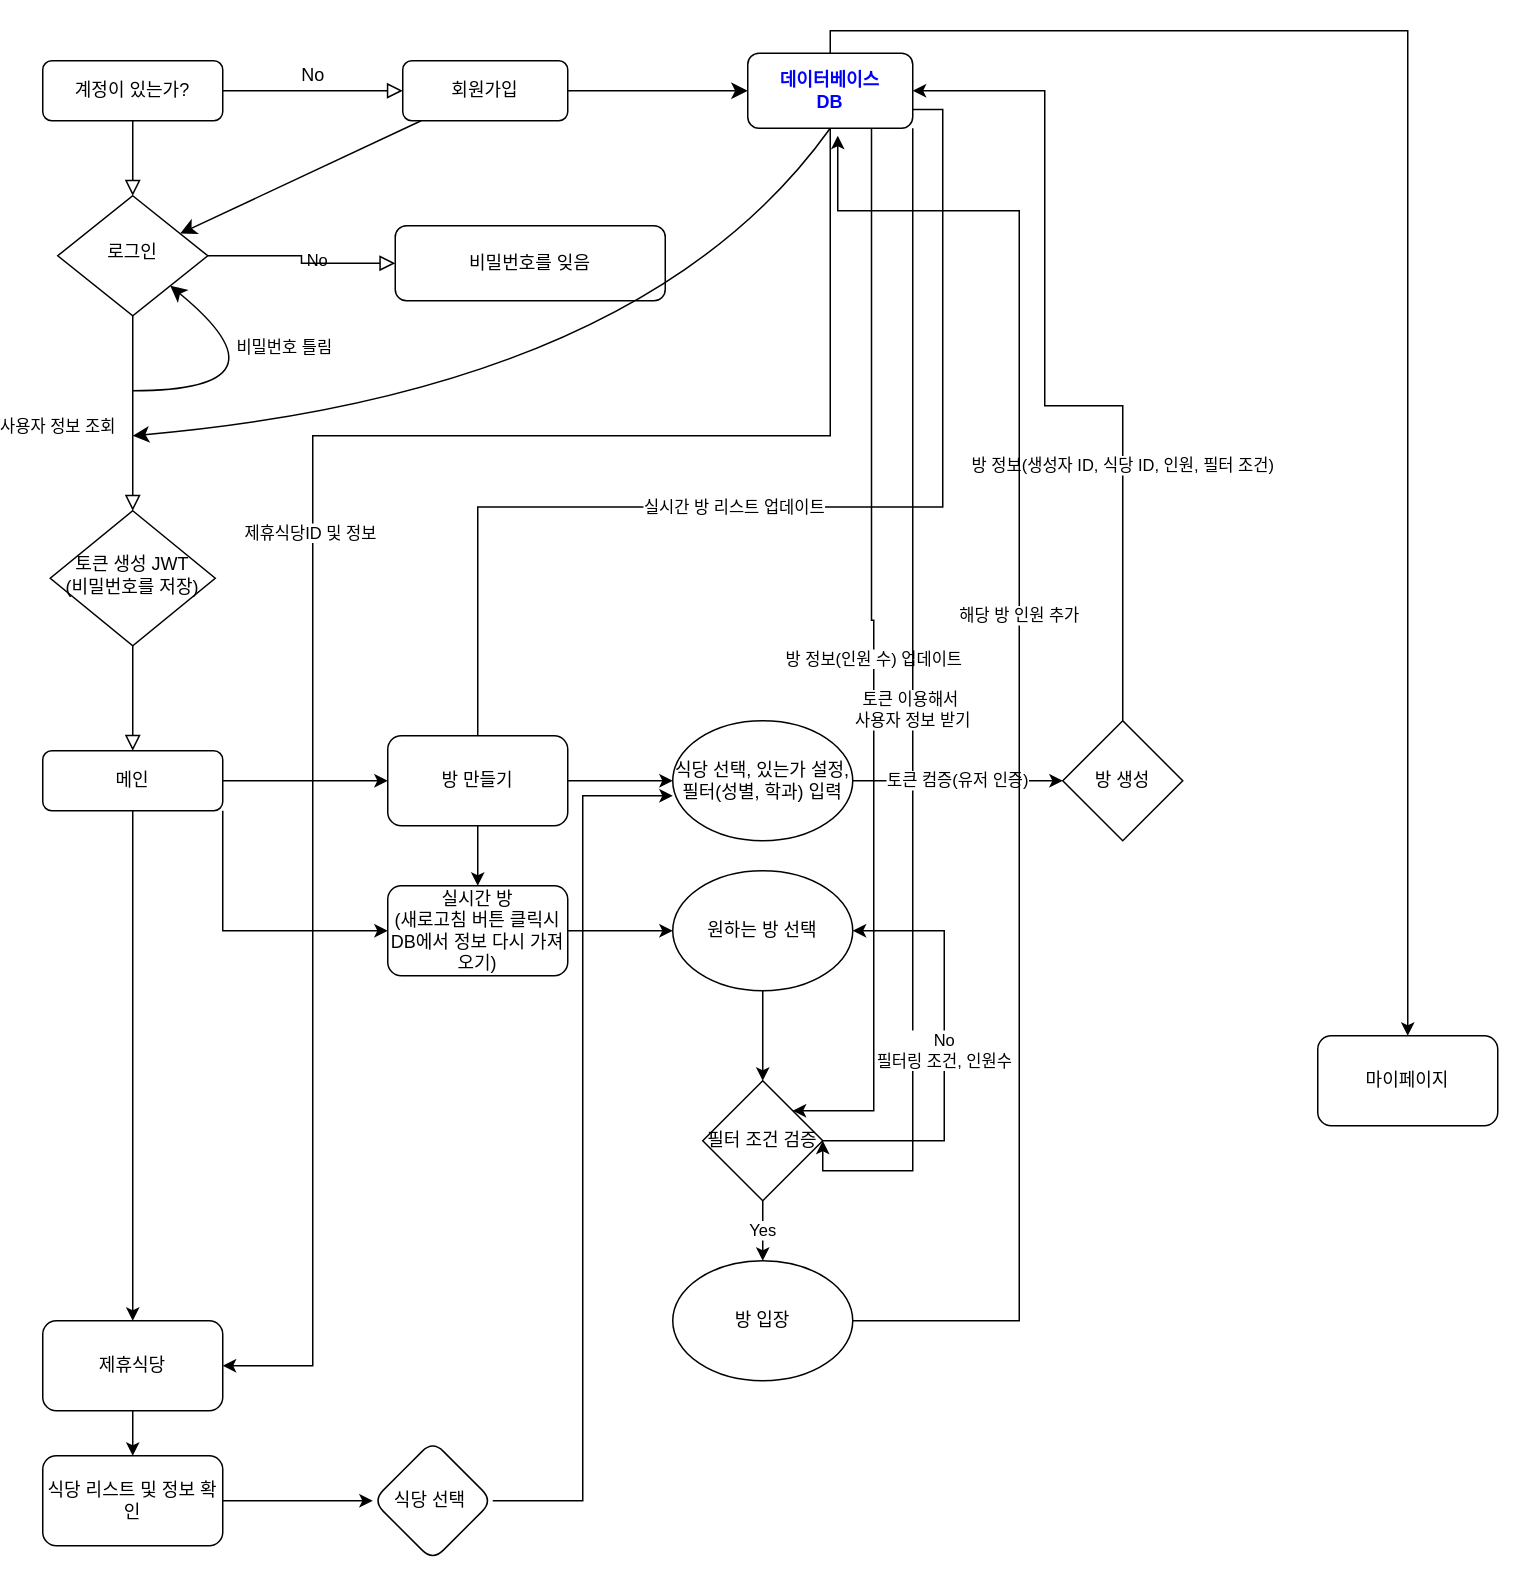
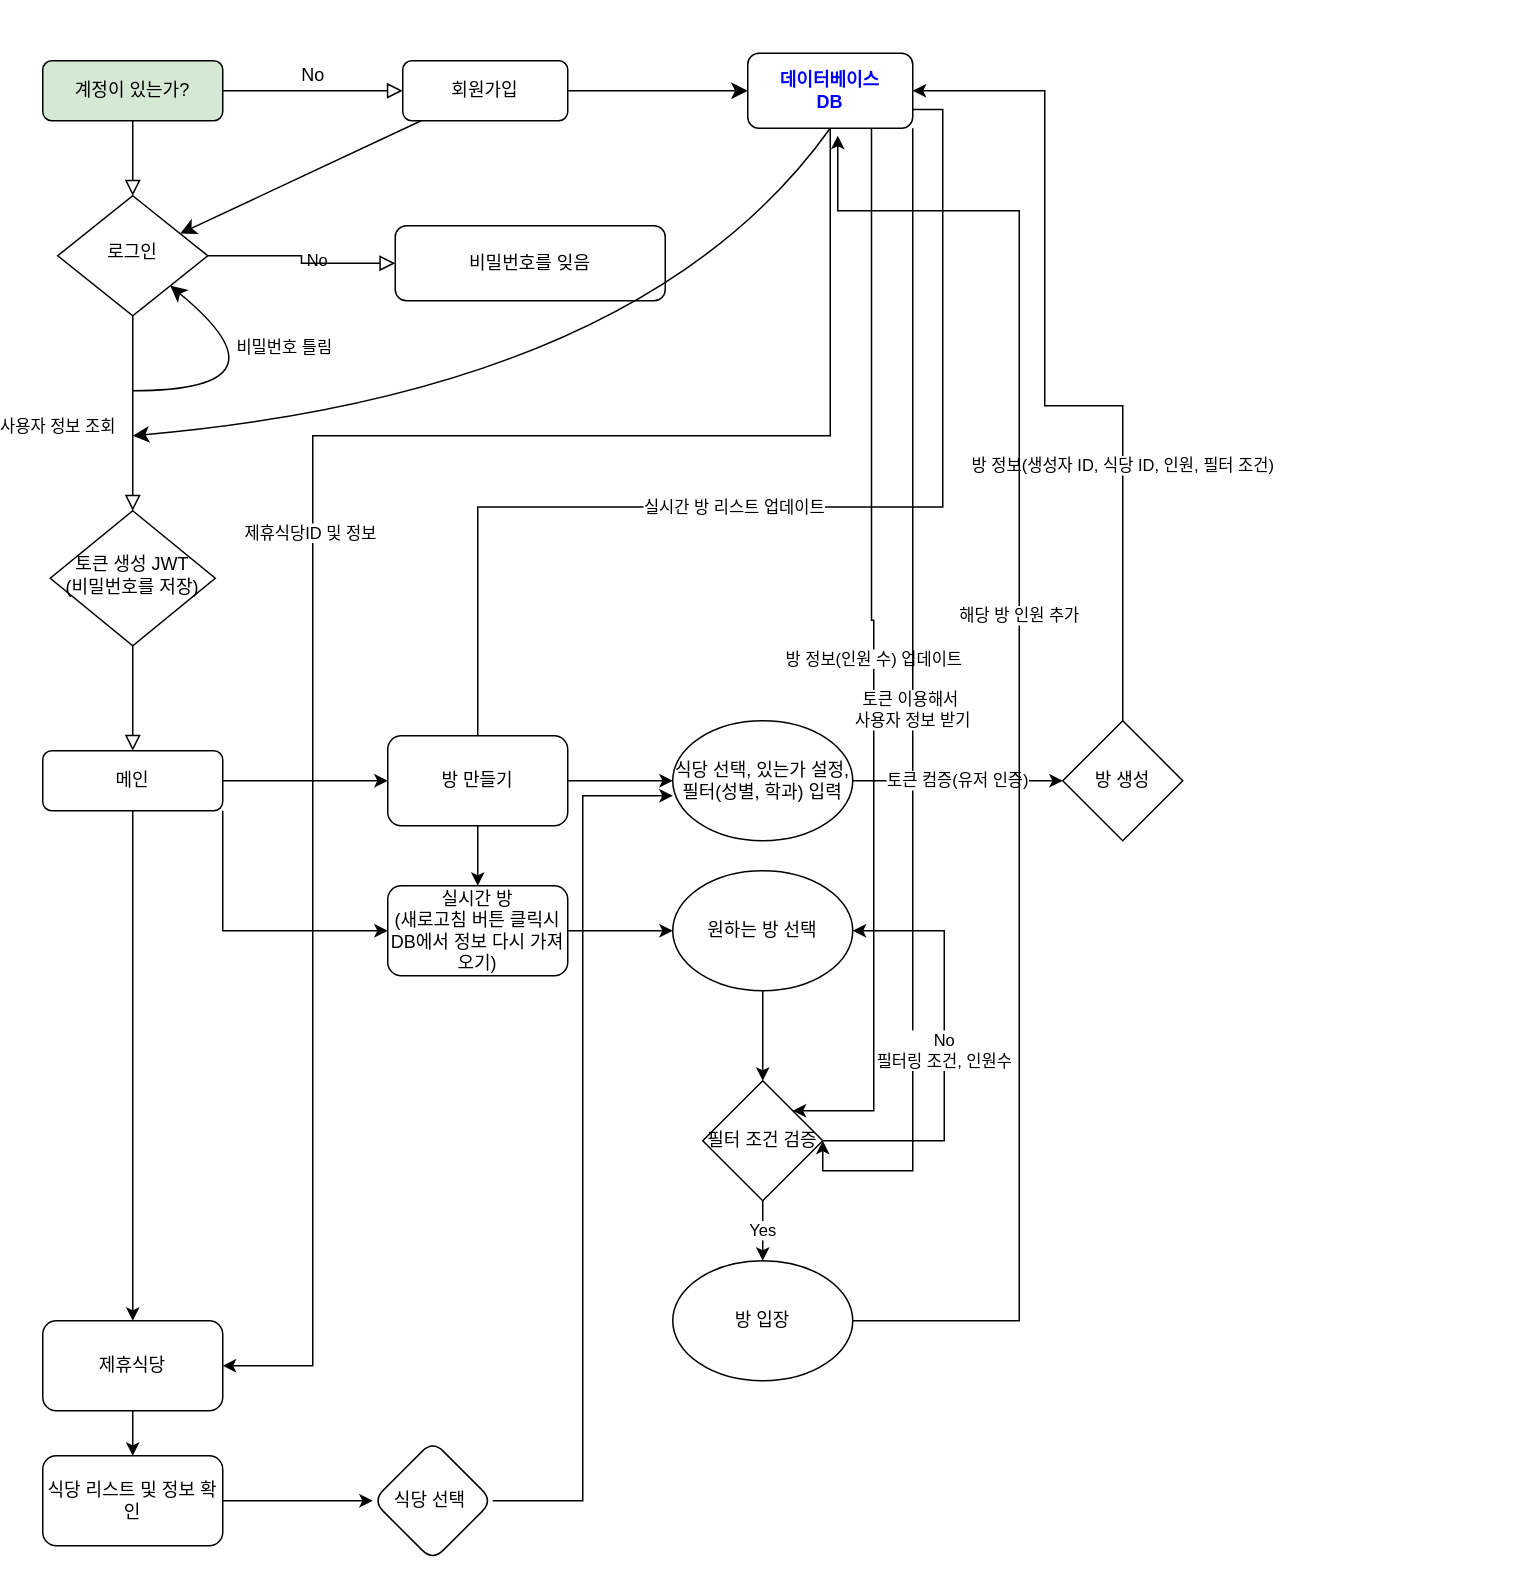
  <mxCell id="0" />
  <mxCell id="1" parent="0" />
  <mxCell id="2" value="" style="rounded=0;html=1;jettySize=auto;orthogonalLoop=1;fontSize=11;endArrow=block;endFill=0;endSize=8;strokeWidth=1;shadow=0;labelBackgroundColor=none;edgeStyle=orthogonalEdgeStyle;" parent="1" source="4" target="7" edge="1"><mxGeometry relative="1" as="geometry" /></mxCell>
  <mxCell id="3" value="No" style="edgeStyle=none;curved=1;rounded=0;orthogonalLoop=1;jettySize=auto;html=1;fontSize=12;startSize=8;endSize=8;entryX=0;entryY=0.5;entryDx=0;entryDy=0;endArrow=block;endFill=0;" parent="1" source="4" target="17" edge="1"><mxGeometry y="10" relative="1" as="geometry"><mxPoint x="190" y="60" as="targetPoint" /><mxPoint as="offset" /></mxGeometry></mxCell>
- <mxCell id="4" value="계정이 있는가?" style="rounded=1;whiteSpace=wrap;html=1;fontSize=12;glass=0;strokeWidth=1;shadow=0;" parent="1" vertex="1"><mxGeometry x="20" y="40" width="120" height="40" as="geometry" /></mxCell>
+ <mxCell id="4" value="계정이 있는가?" style="rounded=1;whiteSpace=wrap;html=1;fontSize=12;glass=0;strokeWidth=1;shadow=0;fillColor=#d5e8d4;" parent="1" vertex="1"><mxGeometry x="20" y="40" width="120" height="40" as="geometry" /></mxCell>
  <mxCell id="5" value="사용자 정보 조회" style="rounded=0;html=1;jettySize=auto;orthogonalLoop=1;fontSize=11;endArrow=block;endFill=0;endSize=8;strokeWidth=1;shadow=0;labelBackgroundColor=none;edgeStyle=orthogonalEdgeStyle;" parent="1" source="7" target="10" edge="1"><mxGeometry x="0.143" y="-50" relative="1" as="geometry"><mxPoint as="offset" /></mxGeometry></mxCell>
  <mxCell id="6" value="No" style="edgeStyle=orthogonalEdgeStyle;rounded=0;html=1;jettySize=auto;orthogonalLoop=1;fontSize=11;endArrow=block;endFill=0;endSize=8;strokeWidth=1;shadow=0;labelBackgroundColor=none;" parent="1" source="7" target="8" edge="1"><mxGeometry y="10" relative="1" as="geometry"><mxPoint as="offset" /></mxGeometry></mxCell>
  <mxCell id="7" value="로그인" style="rhombus;whiteSpace=wrap;html=1;shadow=0;fontFamily=Helvetica;fontSize=12;align=center;strokeWidth=1;spacing=6;spacingTop=-4;" parent="1" vertex="1"><mxGeometry x="30" y="130" width="100" height="80" as="geometry" /></mxCell>
  <mxCell id="8" value="비밀번호를 잊음" style="rounded=1;whiteSpace=wrap;html=1;fontSize=12;glass=0;strokeWidth=1;shadow=0;" parent="1" vertex="1"><mxGeometry x="255" y="150" width="180" height="50" as="geometry" /></mxCell>
  <mxCell id="9" value="" style="rounded=0;html=1;jettySize=auto;orthogonalLoop=1;fontSize=11;endArrow=block;endFill=0;endSize=8;strokeWidth=1;shadow=0;labelBackgroundColor=none;edgeStyle=orthogonalEdgeStyle;" parent="1" source="10" target="14" edge="1"><mxGeometry x="0.333" y="20" relative="1" as="geometry"><mxPoint as="offset" /></mxGeometry></mxCell>
  <mxCell id="10" value="토큰 생성 JWT&lt;div&gt;(비밀번호를 저장)&lt;/div&gt;" style="rhombus;whiteSpace=wrap;html=1;shadow=0;fontFamily=Helvetica;fontSize=12;align=center;strokeWidth=1;spacing=6;spacingTop=-4;" parent="1" vertex="1"><mxGeometry x="25" y="340" width="110" height="90" as="geometry" /></mxCell>
  <mxCell id="11" style="edgeStyle=orthogonalEdgeStyle;rounded=0;orthogonalLoop=1;jettySize=auto;html=1;" edge="1" parent="1" source="14" target="30"><mxGeometry relative="1" as="geometry" /></mxCell>
  <mxCell id="12" style="edgeStyle=orthogonalEdgeStyle;rounded=0;orthogonalLoop=1;jettySize=auto;html=1;exitX=1;exitY=1;exitDx=0;exitDy=0;entryX=0;entryY=0.5;entryDx=0;entryDy=0;" edge="1" parent="1" source="14" target="37"><mxGeometry relative="1" as="geometry" /></mxCell>
  <mxCell id="13" style="edgeStyle=orthogonalEdgeStyle;rounded=0;orthogonalLoop=1;jettySize=auto;html=1;" edge="1" parent="1" source="14" target="28"><mxGeometry relative="1" as="geometry" /></mxCell>
  <mxCell id="14" value="메인" style="rounded=1;whiteSpace=wrap;html=1;fontSize=12;glass=0;strokeWidth=1;shadow=0;" parent="1" vertex="1"><mxGeometry x="20" y="500" width="120" height="40" as="geometry" /></mxCell>
  <mxCell id="15" value="" style="edgeStyle=none;curved=1;rounded=0;orthogonalLoop=1;jettySize=auto;html=1;fontSize=12;startSize=8;endSize=8;" parent="1" source="17" target="7" edge="1"><mxGeometry relative="1" as="geometry" /></mxCell>
  <mxCell id="16" style="edgeStyle=none;curved=1;rounded=0;orthogonalLoop=1;jettySize=auto;html=1;fontSize=12;startSize=8;endSize=8;" parent="1" source="17" target="24" edge="1"><mxGeometry relative="1" as="geometry" /></mxCell>
  <mxCell id="17" value="회원가입" style="rounded=1;whiteSpace=wrap;html=1;" parent="1" vertex="1"><mxGeometry x="260" y="40" width="110" height="40" as="geometry" /></mxCell>
  <mxCell id="18" style="edgeStyle=none;curved=1;rounded=0;orthogonalLoop=1;jettySize=auto;html=1;exitX=0.5;exitY=1;exitDx=0;exitDy=0;fontSize=12;startSize=8;endSize=8;" parent="1" source="24" edge="1"><mxGeometry relative="1" as="geometry"><mxPoint x="80" y="290" as="targetPoint" /><Array as="points"><mxPoint x="420" y="260" /></Array></mxGeometry></mxCell>
  <mxCell id="19" value="실시간 방 리스트 업데이트" style="edgeStyle=orthogonalEdgeStyle;rounded=0;orthogonalLoop=1;jettySize=auto;html=1;exitX=1;exitY=0.75;exitDx=0;exitDy=0;" edge="1" parent="1" source="24" target="37"><mxGeometry relative="1" as="geometry" /></mxCell>
  <mxCell id="20" value="방 정보(인원 수) 업데이트" style="edgeStyle=orthogonalEdgeStyle;rounded=0;orthogonalLoop=1;jettySize=auto;html=1;exitX=0.75;exitY=1;exitDx=0;exitDy=0;entryX=1;entryY=0;entryDx=0;entryDy=0;" edge="1" parent="1" source="24" target="42"><mxGeometry relative="1" as="geometry"><mxPoint x="573" y="740" as="targetPoint" /><Array as="points"><mxPoint x="573" y="413" /><mxPoint x="574" y="413" /><mxPoint x="574" y="740" /></Array></mxGeometry></mxCell>
  <mxCell id="21" value="제휴식당ID 및 정보&amp;nbsp;" style="edgeStyle=orthogonalEdgeStyle;rounded=0;orthogonalLoop=1;jettySize=auto;html=1;entryX=1;entryY=0.5;entryDx=0;entryDy=0;" edge="1" parent="1" source="24" target="28"><mxGeometry relative="1" as="geometry"><mxPoint x="220" y="910" as="targetPoint" /><Array as="points"><mxPoint x="545" y="290" /><mxPoint x="200" y="290" /><mxPoint x="200" y="910" /></Array></mxGeometry></mxCell>
- <mxCell id="22" value="" style="edgeStyle=orthogonalEdgeStyle;rounded=0;orthogonalLoop=1;jettySize=auto;html=1;" edge="1" parent="1" source="24" target="31"><mxGeometry relative="1" as="geometry"><mxPoint x="545" y="-10" as="targetPoint" /><Array as="points"><mxPoint x="545" y="20" /><mxPoint x="930" y="20" /></Array></mxGeometry></mxCell>
  <mxCell id="23" value="토큰 이용해서&amp;nbsp;&lt;div&gt;사용자 정보 받기&lt;/div&gt;" style="edgeStyle=orthogonalEdgeStyle;rounded=0;orthogonalLoop=1;jettySize=auto;html=1;exitX=1;exitY=1;exitDx=0;exitDy=0;entryX=1;entryY=0.5;entryDx=0;entryDy=0;" edge="1" parent="1" source="24" target="42"><mxGeometry relative="1" as="geometry"><mxPoint x="600" y="780" as="targetPoint" /><Array as="points"><mxPoint x="600" y="780" /><mxPoint x="540" y="780" /></Array></mxGeometry></mxCell>
  <mxCell id="24" value="&lt;b&gt;&lt;font style=&quot;color: rgb(0, 0, 255);&quot;&gt;데이터베이스&lt;/font&gt;&lt;/b&gt;&lt;div&gt;&lt;b&gt;&lt;font style=&quot;color: rgb(0, 0, 255);&quot;&gt;DB&lt;/font&gt;&lt;/b&gt;&lt;/div&gt;" style="rounded=1;whiteSpace=wrap;html=1;" parent="1" vertex="1"><mxGeometry x="490" y="35" width="110" height="50" as="geometry" /></mxCell>
  <mxCell id="25" value="" style="endArrow=classic;html=1;rounded=0;fontSize=12;startSize=8;endSize=8;curved=1;entryX=1;entryY=1;entryDx=0;entryDy=0;" parent="1" target="7" edge="1"><mxGeometry relative="1" as="geometry"><mxPoint x="80" y="260" as="sourcePoint" /><mxPoint x="220" y="250" as="targetPoint" /><Array as="points"><mxPoint x="190" y="260" /></Array></mxGeometry></mxCell>
  <mxCell id="26" value="비밀번호 틀림" style="edgeLabel;resizable=0;html=1;;align=center;verticalAlign=middle;" parent="25" connectable="0" vertex="1"><mxGeometry relative="1" as="geometry"><mxPoint x="-10" y="-30" as="offset" /></mxGeometry></mxCell>
  <mxCell id="27" style="edgeStyle=orthogonalEdgeStyle;rounded=0;orthogonalLoop=1;jettySize=auto;html=1;" edge="1" parent="1" source="28" target="46"><mxGeometry relative="1" as="geometry" /></mxCell>
  <mxCell id="28" value="제휴식당" style="rounded=1;whiteSpace=wrap;html=1;" parent="1" vertex="1"><mxGeometry x="20" y="880" width="120" height="60" as="geometry" /></mxCell>
  <mxCell id="29" style="edgeStyle=orthogonalEdgeStyle;rounded=0;orthogonalLoop=1;jettySize=auto;html=1;" edge="1" parent="1" source="30" target="33"><mxGeometry relative="1" as="geometry" /></mxCell>
  <mxCell id="30" value="방 만들기" style="rounded=1;whiteSpace=wrap;html=1;" parent="1" vertex="1"><mxGeometry x="250" y="490" width="120" height="60" as="geometry" /></mxCell>
- <mxCell id="31" value="마이페이지" style="rounded=1;whiteSpace=wrap;html=1;" parent="1" vertex="1"><mxGeometry x="870" y="690" width="120" height="60" as="geometry" /></mxCell>
  <mxCell id="32" value="토큰 컴증(유저 인증)" style="edgeStyle=orthogonalEdgeStyle;rounded=0;orthogonalLoop=1;jettySize=auto;html=1;" edge="1" parent="1" source="33" target="35"><mxGeometry relative="1" as="geometry" /></mxCell>
  <mxCell id="33" value="식당 선택, 있는가 설정, 필터(성별, 학과) 입력" style="ellipse;whiteSpace=wrap;html=1;" vertex="1" parent="1"><mxGeometry x="440" y="480" width="120" height="80" as="geometry" /></mxCell>
  <mxCell id="34" value="방 정보(생성자 ID, 식당 ID, 인원, 필터 조건)" style="edgeStyle=orthogonalEdgeStyle;rounded=0;orthogonalLoop=1;jettySize=auto;html=1;exitX=0.5;exitY=0;exitDx=0;exitDy=0;entryX=1;entryY=0.5;entryDx=0;entryDy=0;" edge="1" parent="1" source="35" target="24"><mxGeometry x="-0.393" relative="1" as="geometry"><mxPoint x="687" y="60" as="targetPoint" /><Array as="points"><mxPoint x="740" y="270" /><mxPoint x="688" y="270" /><mxPoint x="688" y="60" /></Array><mxPoint as="offset" /></mxGeometry></mxCell>
  <mxCell id="35" value="방 생성" style="rhombus;whiteSpace=wrap;html=1;" vertex="1" parent="1"><mxGeometry x="700" y="480" width="80" height="80" as="geometry" /></mxCell>
  <mxCell id="36" style="edgeStyle=orthogonalEdgeStyle;rounded=0;orthogonalLoop=1;jettySize=auto;html=1;" edge="1" parent="1" source="37"><mxGeometry relative="1" as="geometry"><mxPoint x="440" y="620" as="targetPoint" /></mxGeometry></mxCell>
  <mxCell id="37" value="실시간 방&lt;div&gt;(새로고침 버튼 클릭시 DB에서 정보 다시 가져오기)&lt;/div&gt;" style="rounded=1;whiteSpace=wrap;html=1;" vertex="1" parent="1"><mxGeometry x="250" y="590" width="120" height="60" as="geometry" /></mxCell>
  <mxCell id="38" value="" style="edgeStyle=orthogonalEdgeStyle;rounded=0;orthogonalLoop=1;jettySize=auto;html=1;" edge="1" parent="1" source="39"><mxGeometry relative="1" as="geometry"><mxPoint x="500" y="720" as="targetPoint" /></mxGeometry></mxCell>
  <mxCell id="39" value="원하는 방 선택" style="ellipse;whiteSpace=wrap;html=1;" vertex="1" parent="1"><mxGeometry x="440" y="580" width="120" height="80" as="geometry" /></mxCell>
  <mxCell id="40" value="Yes" style="edgeStyle=orthogonalEdgeStyle;rounded=0;orthogonalLoop=1;jettySize=auto;html=1;" edge="1" parent="1" source="42"><mxGeometry relative="1" as="geometry"><mxPoint x="500" y="840" as="targetPoint" /></mxGeometry></mxCell>
  <mxCell id="41" value="No&lt;div&gt;필터링 조건, 인원수&lt;/div&gt;" style="edgeStyle=orthogonalEdgeStyle;rounded=0;orthogonalLoop=1;jettySize=auto;html=1;entryX=1;entryY=0.5;entryDx=0;entryDy=0;" edge="1" parent="1" source="42" target="39"><mxGeometry relative="1" as="geometry"><mxPoint x="620" y="660" as="targetPoint" /><Array as="points"><mxPoint x="621" y="760" /><mxPoint x="621" y="620" /></Array></mxGeometry></mxCell>
  <mxCell id="42" value="필터 조건 검증" style="rhombus;whiteSpace=wrap;html=1;" vertex="1" parent="1"><mxGeometry x="460" y="720" width="80" height="80" as="geometry" /></mxCell>
  <mxCell id="43" value="해당 방 인원 추가" style="edgeStyle=orthogonalEdgeStyle;rounded=0;orthogonalLoop=1;jettySize=auto;html=1;" edge="1" parent="1" source="44"><mxGeometry x="0.137" relative="1" as="geometry"><mxPoint x="550" y="90" as="targetPoint" /><Array as="points"><mxPoint x="671" y="880" /><mxPoint x="671" y="140" /><mxPoint x="550" y="140" /></Array><mxPoint as="offset" /></mxGeometry></mxCell>
  <mxCell id="44" value="방 입장" style="ellipse;whiteSpace=wrap;html=1;" vertex="1" parent="1"><mxGeometry x="440" y="840" width="120" height="80" as="geometry" /></mxCell>
  <mxCell id="45" value="" style="edgeStyle=orthogonalEdgeStyle;rounded=0;orthogonalLoop=1;jettySize=auto;html=1;" edge="1" parent="1" source="46" target="48"><mxGeometry relative="1" as="geometry" /></mxCell>
  <mxCell id="46" value="식당 리스트 및 정보 확인" style="rounded=1;whiteSpace=wrap;html=1;" vertex="1" parent="1"><mxGeometry x="20" y="970" width="120" height="60" as="geometry" /></mxCell>
  <mxCell id="47" style="edgeStyle=orthogonalEdgeStyle;rounded=0;orthogonalLoop=1;jettySize=auto;html=1;entryX=0;entryY=0.625;entryDx=0;entryDy=0;entryPerimeter=0;" edge="1" parent="1" source="48" target="33"><mxGeometry relative="1" as="geometry"><mxPoint x="410" y="530" as="targetPoint" /></mxGeometry></mxCell>
  <mxCell id="48" value="식당 선택&amp;nbsp;" style="rhombus;whiteSpace=wrap;html=1;rounded=1;" vertex="1" parent="1"><mxGeometry x="240" y="960" width="80" height="80" as="geometry" /></mxCell>
